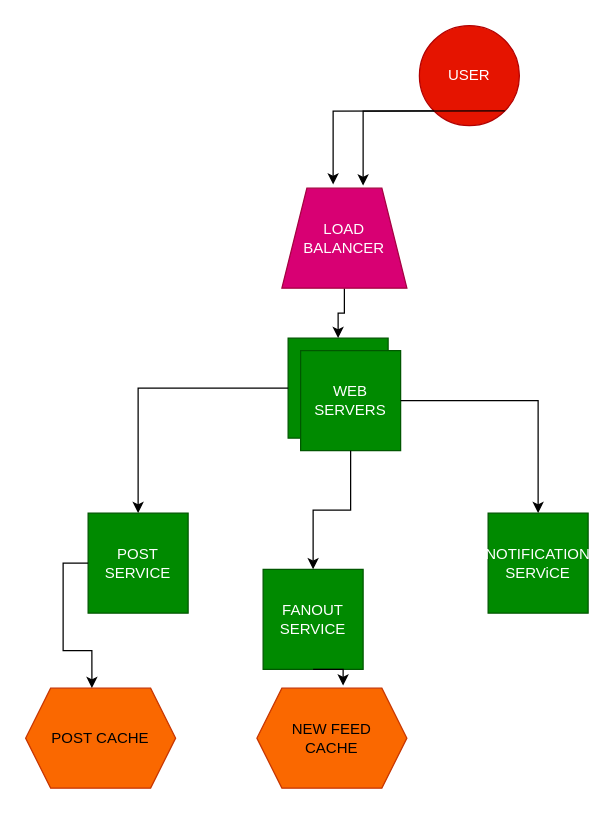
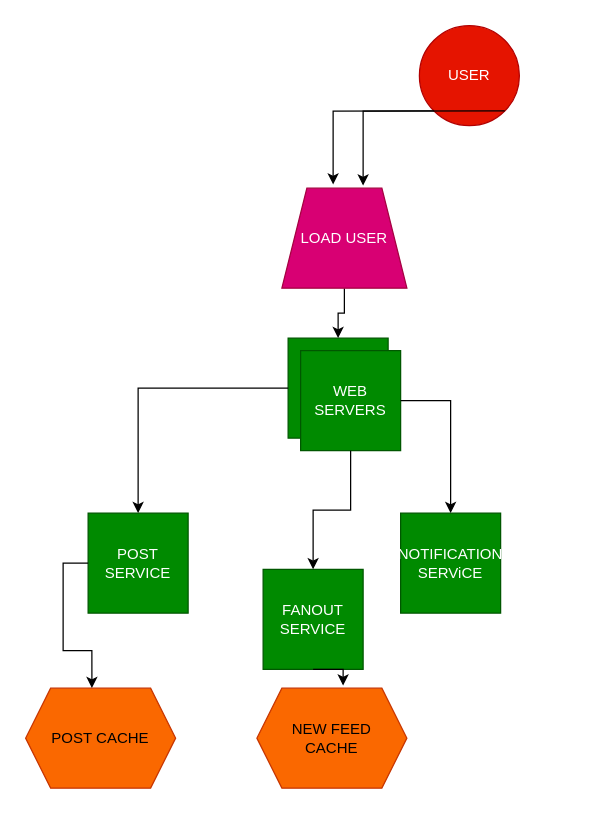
  <mxCell id="0" />
  <mxCell id="1" parent="0" />
  <mxCell id="2" value="USER" style="ellipse;whiteSpace=wrap;html=1;aspect=fixed;fillColor=#e51400;strokeColor=#B20000;fontColor=#ffffff;" vertex="1" parent="1"><mxGeometry x="335" y="20" width="80" height="80" as="geometry" /></mxCell>
  <mxCell id="3" value="" style="group" vertex="1" connectable="0" parent="1"><mxGeometry x="230" y="270" width="90" height="90" as="geometry" /></mxCell>
  <mxCell id="4" value="" style="whiteSpace=wrap;html=1;aspect=fixed;fillColor=#008a00;fontColor=#ffffff;strokeColor=#005700;" vertex="1" parent="3"><mxGeometry width="80" height="80" as="geometry" /></mxCell>
  <mxCell id="5" value="WEB SERVERS" style="whiteSpace=wrap;html=1;aspect=fixed;fillColor=#008a00;fontColor=#ffffff;strokeColor=#005700;" vertex="1" parent="3"><mxGeometry x="10" y="10" width="80" height="80" as="geometry" /></mxCell>
  <mxCell id="6" value="POST SERVICE" style="whiteSpace=wrap;html=1;aspect=fixed;fillColor=#008a00;fontColor=#ffffff;strokeColor=#005700;" vertex="1" parent="1"><mxGeometry x="70" y="410" width="80" height="80" as="geometry" /></mxCell>
  <mxCell id="7" value="FANOUT&lt;br&gt;SERVICE" style="whiteSpace=wrap;html=1;aspect=fixed;fillColor=#008a00;fontColor=#ffffff;strokeColor=#005700;" vertex="1" parent="1"><mxGeometry x="210" y="455" width="80" height="80" as="geometry" /></mxCell>
- <mxCell id="8" value="NOTIFICATION&lt;br&gt;SERViCE" style="whiteSpace=wrap;html=1;aspect=fixed;fillColor=#008a00;fontColor=#ffffff;strokeColor=#005700;" vertex="1" parent="1"><mxGeometry x="390" y="410" width="80" height="80" as="geometry" /></mxCell>
+ <mxCell id="8" value="NOTIFICATION&lt;br&gt;SERViCE" style="whiteSpace=wrap;html=1;aspect=fixed;fillColor=#008a00;fontColor=#ffffff;strokeColor=#005700;" vertex="1" parent="1"><mxGeometry x="320" y="410" width="80" height="80" as="geometry" /></mxCell>
  <mxCell id="9" style="edgeStyle=orthogonalEdgeStyle;rounded=0;orthogonalLoop=1;jettySize=auto;html=1;exitX=0.5;exitY=1;exitDx=0;exitDy=0;entryX=0.5;entryY=0;entryDx=0;entryDy=0;" edge="1" parent="1" source="5" target="7"><mxGeometry relative="1" as="geometry" /></mxCell>
  <mxCell id="10" style="edgeStyle=orthogonalEdgeStyle;rounded=0;orthogonalLoop=1;jettySize=auto;html=1;exitX=0;exitY=0.5;exitDx=0;exitDy=0;entryX=0.5;entryY=0;entryDx=0;entryDy=0;" edge="1" parent="1" source="4" target="6"><mxGeometry relative="1" as="geometry" /></mxCell>
  <mxCell id="11" style="edgeStyle=orthogonalEdgeStyle;rounded=0;orthogonalLoop=1;jettySize=auto;html=1;exitX=1;exitY=0.5;exitDx=0;exitDy=0;entryX=0.5;entryY=0;entryDx=0;entryDy=0;" edge="1" parent="1" source="5" target="8"><mxGeometry relative="1" as="geometry" /></mxCell>
  <mxCell id="12" value="POST CACHE" style="shape=hexagon;perimeter=hexagonPerimeter2;whiteSpace=wrap;html=1;fixedSize=1;fillColor=#fa6800;fontColor=#000000;strokeColor=#C73500;" vertex="1" parent="1"><mxGeometry x="20" y="550" width="120" height="80" as="geometry" /></mxCell>
  <mxCell id="13" value="NEW FEED &lt;br&gt;CACHE" style="shape=hexagon;perimeter=hexagonPerimeter2;whiteSpace=wrap;html=1;fixedSize=1;fillColor=#fa6800;fontColor=#000000;strokeColor=#C73500;" vertex="1" parent="1"><mxGeometry x="205" y="550" width="120" height="80" as="geometry" /></mxCell>
  <mxCell id="14" style="edgeStyle=orthogonalEdgeStyle;rounded=0;orthogonalLoop=1;jettySize=auto;html=1;exitX=0;exitY=0.5;exitDx=0;exitDy=0;entryX=0.442;entryY=0;entryDx=0;entryDy=0;entryPerimeter=0;" edge="1" parent="1" source="6" target="12"><mxGeometry relative="1" as="geometry" /></mxCell>
  <mxCell id="15" style="edgeStyle=orthogonalEdgeStyle;rounded=0;orthogonalLoop=1;jettySize=auto;html=1;exitX=0.5;exitY=1;exitDx=0;exitDy=0;entryX=0.575;entryY=-0.025;entryDx=0;entryDy=0;entryPerimeter=0;" edge="1" parent="1" source="7" target="13"><mxGeometry relative="1" as="geometry" /></mxCell>
  <mxCell id="16" style="edgeStyle=orthogonalEdgeStyle;rounded=0;orthogonalLoop=1;jettySize=auto;html=1;exitX=0.5;exitY=1;exitDx=0;exitDy=0;entryX=0.5;entryY=0;entryDx=0;entryDy=0;" edge="1" parent="1" source="17" target="4"><mxGeometry relative="1" as="geometry" /></mxCell>
- <mxCell id="17" value="LOAD BALANCER" style="shape=trapezoid;perimeter=trapezoidPerimeter;whiteSpace=wrap;html=1;fixedSize=1;fillColor=#d80073;fontColor=#ffffff;strokeColor=#A50040;" vertex="1" parent="1"><mxGeometry x="225" y="150" width="100" height="80" as="geometry" /></mxCell>
+ <mxCell id="17" value="LOAD USER" style="shape=trapezoid;perimeter=trapezoidPerimeter;whiteSpace=wrap;html=1;fixedSize=1;fillColor=#d80073;fontColor=#ffffff;strokeColor=#A50040;" vertex="1" parent="1"><mxGeometry x="225" y="150" width="100" height="80" as="geometry" /></mxCell>
  <mxCell id="18" style="edgeStyle=orthogonalEdgeStyle;rounded=0;orthogonalLoop=1;jettySize=auto;html=1;exitX=0;exitY=1;exitDx=0;exitDy=0;entryX=0.41;entryY=-0.037;entryDx=0;entryDy=0;entryPerimeter=0;" edge="1" parent="1" source="2" target="17"><mxGeometry relative="1" as="geometry" /></mxCell>
  <mxCell id="19" style="edgeStyle=orthogonalEdgeStyle;rounded=0;orthogonalLoop=1;jettySize=auto;html=1;exitX=1;exitY=1;exitDx=0;exitDy=0;entryX=0.65;entryY=-0.025;entryDx=0;entryDy=0;entryPerimeter=0;" edge="1" parent="1" source="2" target="17"><mxGeometry relative="1" as="geometry" /></mxCell>
